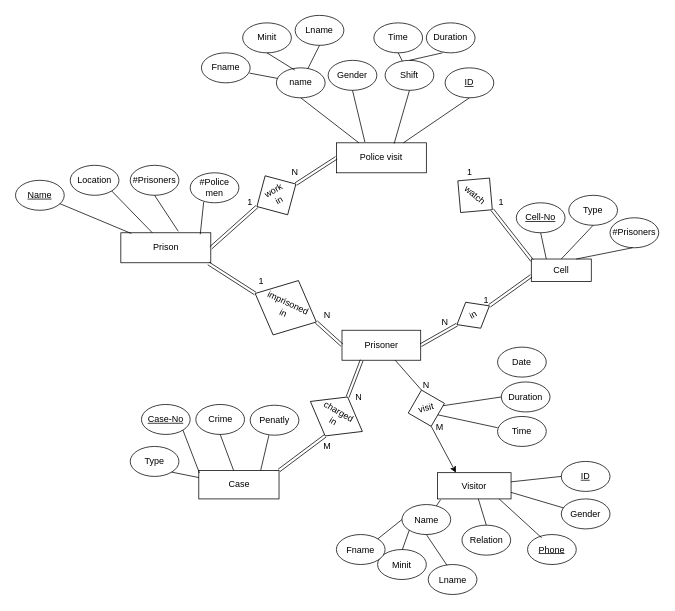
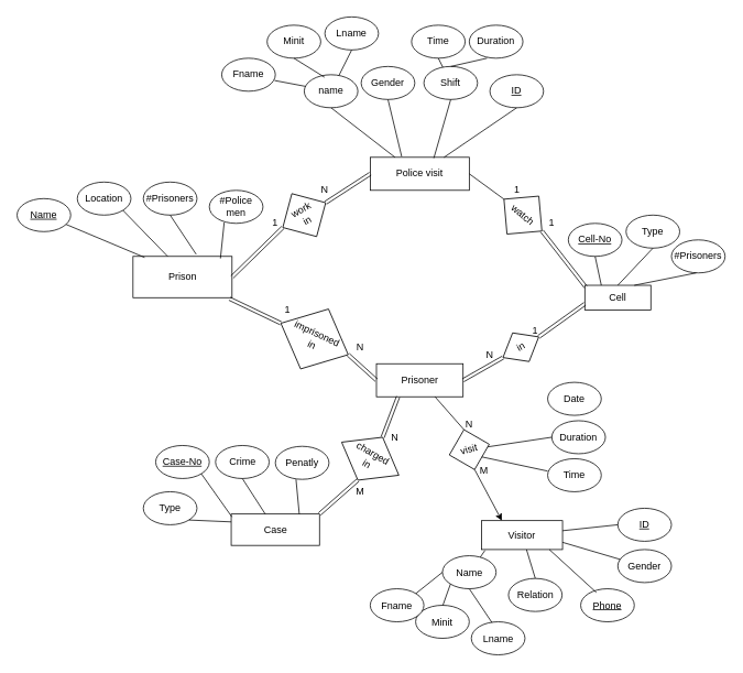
  <mxCell id="0" />
  <mxCell id="1" parent="0" />
  <mxCell id="2" value="Prisoner" style="rounded=0;whiteSpace=wrap;html=1;" vertex="1" parent="1"><mxGeometry x="455.5" y="440" width="105" height="40" as="geometry" /></mxCell>
  <mxCell id="3" value="Cell" style="rounded=0;whiteSpace=wrap;html=1;" vertex="1" parent="1"><mxGeometry x="708" y="345" width="80" height="30" as="geometry" /></mxCell>
  <mxCell id="4" value="Police visit" style="rounded=0;whiteSpace=wrap;html=1;" vertex="1" parent="1"><mxGeometry x="448" y="190" width="120" height="40" as="geometry" /></mxCell>
- <mxCell id="5" value="Prison" style="rounded=0;whiteSpace=wrap;html=1;" vertex="1" parent="1"><mxGeometry x="160.5" y="310" width="120" height="40" as="geometry" /></mxCell>
+ <mxCell id="5" value="Prison" style="rounded=0;whiteSpace=wrap;html=1;" vertex="1" parent="1"><mxGeometry x="160.5" y="310" width="120" height="50" as="geometry" /></mxCell>
  <mxCell id="6" value="Visitor" style="rounded=0;whiteSpace=wrap;html=1;" vertex="1" parent="1"><mxGeometry x="583" y="630" width="98" height="35" as="geometry" /></mxCell>
- <mxCell id="7" value="Case" style="rounded=0;whiteSpace=wrap;html=1;" vertex="1" parent="1"><mxGeometry x="264.5" y="627" width="107" height="38" as="geometry" /></mxCell>
+ <mxCell id="7" value="Case" style="rounded=0;whiteSpace=wrap;html=1;" vertex="1" parent="1"><mxGeometry x="279.5" y="622" width="107" height="38" as="geometry" /></mxCell>
  <mxCell id="8" value="&lt;div&gt;work&lt;/div&gt;&lt;div&gt;in&lt;br&gt;&lt;/div&gt;" style="rhombus;whiteSpace=wrap;html=1;rotation=-30;" vertex="1" parent="1"><mxGeometry x="338" y="230" width="60" height="60" as="geometry" /></mxCell>
  <mxCell id="9" value="watch" style="rhombus;whiteSpace=wrap;html=1;rotation=40;" vertex="1" parent="1"><mxGeometry x="603" y="230" width="60" height="60" as="geometry" /></mxCell>
  <mxCell id="10" value="&lt;div&gt;imprisoned&lt;/div&gt;&lt;div&gt;in&lt;br&gt;&lt;/div&gt;" style="rhombus;whiteSpace=wrap;html=1;rotation=25;" vertex="1" parent="1"><mxGeometry x="335.5" y="370" width="90" height="80" as="geometry" /></mxCell>
  <mxCell id="11" value="in" style="rhombus;whiteSpace=wrap;html=1;rotation=-30;" vertex="1" parent="1"><mxGeometry x="605.5" y="400" width="50" height="40" as="geometry" /></mxCell>
  <mxCell id="12" value="visit" style="rhombus;whiteSpace=wrap;html=1;rotation=-15;" vertex="1" parent="1"><mxGeometry x="543" y="519" width="50" height="50" as="geometry" /></mxCell>
  <mxCell id="13" value="&lt;div&gt;charged &lt;br&gt;&lt;/div&gt;&lt;div&gt;in&lt;br&gt;&lt;/div&gt;" style="rhombus;whiteSpace=wrap;html=1;rotation=30;" vertex="1" parent="1"><mxGeometry x="408" y="525" width="80" height="60" as="geometry" /></mxCell>
  <mxCell id="14" value="" style="shape=link;html=1;exitX=1;exitY=0.5;exitDx=0;exitDy=0;entryX=0;entryY=0.5;entryDx=0;entryDy=0;" edge="1" parent="1" source="8" target="4"><mxGeometry width="50" height="50" relative="1" as="geometry"><mxPoint x="343" y="250" as="sourcePoint" /><mxPoint x="413" y="200" as="targetPoint" /></mxGeometry></mxCell>
  <mxCell id="15" value="" style="shape=link;html=1;entryX=0;entryY=0.5;entryDx=0;entryDy=0;exitX=1;exitY=0.5;exitDx=0;exitDy=0;" edge="1" parent="1" source="5" target="8"><mxGeometry width="50" height="50" relative="1" as="geometry"><mxPoint x="173" y="310" as="sourcePoint" /><mxPoint x="223" y="260" as="targetPoint" /></mxGeometry></mxCell>
  <mxCell id="16" value="" style="shape=link;html=1;exitX=1;exitY=0.5;exitDx=0;exitDy=0;entryX=0.013;entryY=0.067;entryDx=0;entryDy=0;entryPerimeter=0;" edge="1" parent="1" source="9" target="3"><mxGeometry width="50" height="50" relative="1" as="geometry"><mxPoint x="713" y="310" as="sourcePoint" /><mxPoint x="763" y="260" as="targetPoint" /></mxGeometry></mxCell>
+ <mxCell id="17" value="" style="endArrow=none;html=1;exitX=1;exitY=0.5;exitDx=0;exitDy=0;entryX=0;entryY=0.5;entryDx=0;entryDy=0;" edge="1" parent="1" source="4" target="9"><mxGeometry width="50" height="50" relative="1" as="geometry"><mxPoint x="543" y="240" as="sourcePoint" /><mxPoint x="593" y="190" as="targetPoint" /></mxGeometry></mxCell>
  <mxCell id="18" value="" style="shape=link;html=1;entryX=0;entryY=0.75;entryDx=0;entryDy=0;exitX=1;exitY=0.5;exitDx=0;exitDy=0;" edge="1" parent="1" source="11" target="3"><mxGeometry width="50" height="50" relative="1" as="geometry"><mxPoint x="713" y="400" as="sourcePoint" /><mxPoint x="763" y="350" as="targetPoint" /></mxGeometry></mxCell>
  <mxCell id="19" value="" style="shape=link;html=1;exitX=1;exitY=0.5;exitDx=0;exitDy=0;entryX=0;entryY=0.5;entryDx=0;entryDy=0;" edge="1" parent="1" source="2" target="11"><mxGeometry width="50" height="50" relative="1" as="geometry"><mxPoint x="573" y="470" as="sourcePoint" /><mxPoint x="633" y="410" as="targetPoint" /></mxGeometry></mxCell>
  <mxCell id="20" value="" style="shape=link;html=1;entryX=0;entryY=0.5;entryDx=0;entryDy=0;exitX=0.975;exitY=1.025;exitDx=0;exitDy=0;exitPerimeter=0;" edge="1" parent="1" source="5" target="10"><mxGeometry width="50" height="50" relative="1" as="geometry"><mxPoint x="173" y="430" as="sourcePoint" /><mxPoint x="223" y="380" as="targetPoint" /></mxGeometry></mxCell>
  <mxCell id="21" value="" style="shape=link;html=1;entryX=0;entryY=0.5;entryDx=0;entryDy=0;exitX=1;exitY=0.5;exitDx=0;exitDy=0;" edge="1" parent="1" source="10" target="2"><mxGeometry width="50" height="50" relative="1" as="geometry"><mxPoint x="333" y="510" as="sourcePoint" /><mxPoint x="383" y="460" as="targetPoint" /></mxGeometry></mxCell>
  <mxCell id="22" value="" style="endArrow=none;html=1;exitX=0.676;exitY=1;exitDx=0;exitDy=0;exitPerimeter=0;entryX=0.5;entryY=0;entryDx=0;entryDy=0;" edge="1" parent="1" source="2" target="12"><mxGeometry width="50" height="50" relative="1" as="geometry"><mxPoint x="553" y="590" as="sourcePoint" /><mxPoint x="603" y="540" as="targetPoint" /></mxGeometry></mxCell>
  <mxCell id="23" value="" style="endArrow=classic;html=1;entryX=0.25;entryY=0;entryDx=0;entryDy=0;exitX=0.5;exitY=1;exitDx=0;exitDy=0;" edge="1" parent="1" source="12" target="6"><mxGeometry width="50" height="50" relative="1" as="geometry"><mxPoint x="633" y="720" as="sourcePoint" /><mxPoint x="683" y="670" as="targetPoint" /></mxGeometry></mxCell>
  <mxCell id="24" value="" style="shape=link;html=1;exitX=0.5;exitY=0;exitDx=0;exitDy=0;entryX=0.25;entryY=1;entryDx=0;entryDy=0;" edge="1" parent="1" source="13" target="2"><mxGeometry width="50" height="50" relative="1" as="geometry"><mxPoint x="383" y="590" as="sourcePoint" /><mxPoint x="433" y="540" as="targetPoint" /></mxGeometry></mxCell>
  <mxCell id="25" value="" style="shape=link;html=1;exitX=1;exitY=0;exitDx=0;exitDy=0;exitPerimeter=0;entryX=0.5;entryY=1;entryDx=0;entryDy=0;" edge="1" parent="1" source="7" target="13"><mxGeometry width="50" height="50" relative="1" as="geometry"><mxPoint x="243" y="700" as="sourcePoint" /><mxPoint x="293" y="650" as="targetPoint" /></mxGeometry></mxCell>
  <mxCell id="26" value="&lt;u&gt;ID&lt;/u&gt;" style="ellipse;whiteSpace=wrap;html=1;" vertex="1" parent="1"><mxGeometry x="593" y="90" width="65" height="40" as="geometry" /></mxCell>
  <mxCell id="27" value="Fname" style="ellipse;whiteSpace=wrap;html=1;" vertex="1" parent="1"><mxGeometry x="268" y="70" width="65" height="40" as="geometry" /></mxCell>
  <mxCell id="28" value="Time" style="ellipse;whiteSpace=wrap;html=1;" vertex="1" parent="1"><mxGeometry x="498" y="30" width="65" height="40" as="geometry" /></mxCell>
  <mxCell id="29" value="Duration" style="ellipse;whiteSpace=wrap;html=1;" vertex="1" parent="1"><mxGeometry x="568" y="30" width="65" height="40" as="geometry" /></mxCell>
  <mxCell id="30" value="Shift" style="ellipse;whiteSpace=wrap;html=1;" vertex="1" parent="1"><mxGeometry x="513" y="80" width="65" height="40" as="geometry" /></mxCell>
  <mxCell id="31" value="Gender" style="ellipse;whiteSpace=wrap;html=1;" vertex="1" parent="1"><mxGeometry x="437" y="80" width="65" height="40" as="geometry" /></mxCell>
  <mxCell id="32" value="name" style="ellipse;whiteSpace=wrap;html=1;" vertex="1" parent="1"><mxGeometry x="368" y="90" width="65" height="40" as="geometry" /></mxCell>
  <mxCell id="33" value="Lname" style="ellipse;whiteSpace=wrap;html=1;" vertex="1" parent="1"><mxGeometry x="393" y="20" width="65" height="40" as="geometry" /></mxCell>
  <mxCell id="34" value="Minit" style="ellipse;whiteSpace=wrap;html=1;" vertex="1" parent="1"><mxGeometry x="323" y="30" width="65" height="40" as="geometry" /></mxCell>
  <mxCell id="35" value="" style="endArrow=none;html=1;entryX=0.985;entryY=0.675;entryDx=0;entryDy=0;entryPerimeter=0;" edge="1" parent="1" source="32" target="27"><mxGeometry width="50" height="50" relative="1" as="geometry"><mxPoint x="263" y="100" as="sourcePoint" /><mxPoint x="313" y="50" as="targetPoint" /></mxGeometry></mxCell>
  <mxCell id="36" value="" style="endArrow=none;html=1;entryX=0.5;entryY=1;entryDx=0;entryDy=0;exitX=0.377;exitY=0.075;exitDx=0;exitDy=0;exitPerimeter=0;" edge="1" parent="1" source="32" target="34"><mxGeometry width="50" height="50" relative="1" as="geometry"><mxPoint x="333" y="80" as="sourcePoint" /><mxPoint x="383" y="30" as="targetPoint" /></mxGeometry></mxCell>
  <mxCell id="37" value="" style="endArrow=none;html=1;entryX=0.5;entryY=1;entryDx=0;entryDy=0;" edge="1" parent="1" source="32" target="33"><mxGeometry width="50" height="50" relative="1" as="geometry"><mxPoint x="373" y="90" as="sourcePoint" /><mxPoint x="423" y="40" as="targetPoint" /></mxGeometry></mxCell>
  <mxCell id="38" value="" style="endArrow=none;html=1;entryX=0.5;entryY=1;entryDx=0;entryDy=0;entryPerimeter=0;" edge="1" parent="1" source="30" target="28"><mxGeometry width="50" height="50" relative="1" as="geometry"><mxPoint x="463" y="80" as="sourcePoint" /><mxPoint x="513" y="30" as="targetPoint" /></mxGeometry></mxCell>
  <mxCell id="39" value="" style="endArrow=none;html=1;entryX=0.331;entryY=1;entryDx=0;entryDy=0;entryPerimeter=0;exitX=0.5;exitY=0;exitDx=0;exitDy=0;" edge="1" parent="1" source="30" target="29"><mxGeometry width="50" height="50" relative="1" as="geometry"><mxPoint x="563" y="80" as="sourcePoint" /><mxPoint x="613" y="30" as="targetPoint" /></mxGeometry></mxCell>
  <mxCell id="40" value="" style="endArrow=none;html=1;exitX=0.317;exitY=-0.025;exitDx=0;exitDy=0;exitPerimeter=0;entryX=0.5;entryY=1;entryDx=0;entryDy=0;" edge="1" parent="1" source="4" target="31"><mxGeometry width="50" height="50" relative="1" as="geometry"><mxPoint x="423" y="150" as="sourcePoint" /><mxPoint x="473" y="100" as="targetPoint" /></mxGeometry></mxCell>
  <mxCell id="41" value="" style="endArrow=none;html=1;entryX=0.5;entryY=1;entryDx=0;entryDy=0;exitX=0.25;exitY=0;exitDx=0;exitDy=0;" edge="1" parent="1" source="4" target="32"><mxGeometry width="50" height="50" relative="1" as="geometry"><mxPoint x="363" y="140" as="sourcePoint" /><mxPoint x="413" y="90" as="targetPoint" /></mxGeometry></mxCell>
  <mxCell id="42" value="" style="endArrow=none;html=1;entryX=0.5;entryY=1;entryDx=0;entryDy=0;exitX=0.642;exitY=0.025;exitDx=0;exitDy=0;exitPerimeter=0;" edge="1" parent="1" source="4" target="30"><mxGeometry width="50" height="50" relative="1" as="geometry"><mxPoint x="473" y="160" as="sourcePoint" /><mxPoint x="523" y="110" as="targetPoint" /></mxGeometry></mxCell>
  <mxCell id="43" value="" style="endArrow=none;html=1;entryX=0.5;entryY=1;entryDx=0;entryDy=0;" edge="1" parent="1" source="4" target="26"><mxGeometry width="50" height="50" relative="1" as="geometry"><mxPoint x="583" y="160" as="sourcePoint" /><mxPoint x="633" y="110" as="targetPoint" /></mxGeometry></mxCell>
  <mxCell id="44" value="&lt;u&gt;Case-No&lt;/u&gt;" style="ellipse;whiteSpace=wrap;html=1;" vertex="1" parent="1"><mxGeometry x="188" y="539" width="65" height="40" as="geometry" /></mxCell>
  <mxCell id="45" value="&lt;u&gt;ID&lt;/u&gt;" style="ellipse;whiteSpace=wrap;html=1;" vertex="1" parent="1"><mxGeometry x="748" y="615" width="65" height="40" as="geometry" /></mxCell>
  <mxCell id="46" value="Gender" style="ellipse;whiteSpace=wrap;html=1;" vertex="1" parent="1"><mxGeometry x="748" y="665" width="65" height="40" as="geometry" /></mxCell>
  <mxCell id="47" value="&lt;u&gt;Phone&lt;/u&gt;" style="ellipse;whiteSpace=wrap;html=1;" vertex="1" parent="1"><mxGeometry x="703" y="712.5" width="65" height="40" as="geometry" /></mxCell>
  <mxCell id="48" value="#Police men" style="ellipse;whiteSpace=wrap;html=1;" vertex="1" parent="1"><mxGeometry x="253" y="230" width="65" height="40" as="geometry" /></mxCell>
  <mxCell id="49" value="#Prisoners" style="ellipse;whiteSpace=wrap;html=1;" vertex="1" parent="1"><mxGeometry x="173" y="220" width="65" height="40" as="geometry" /></mxCell>
  <mxCell id="50" value="Location" style="ellipse;whiteSpace=wrap;html=1;" vertex="1" parent="1"><mxGeometry x="93" y="220" width="65" height="40" as="geometry" /></mxCell>
  <mxCell id="51" value="&lt;u&gt;Name&lt;/u&gt;" style="ellipse;whiteSpace=wrap;html=1;" vertex="1" parent="1"><mxGeometry x="20" y="240" width="65" height="40" as="geometry" /></mxCell>
  <mxCell id="52" value="&lt;u&gt;Cell-No&lt;/u&gt;" style="ellipse;whiteSpace=wrap;html=1;" vertex="1" parent="1"><mxGeometry x="688" y="270" width="65" height="40" as="geometry" /></mxCell>
  <mxCell id="53" value="Type" style="ellipse;whiteSpace=wrap;html=1;" vertex="1" parent="1"><mxGeometry x="758" y="260" width="65" height="40" as="geometry" /></mxCell>
  <mxCell id="54" value="#Prisoners" style="ellipse;whiteSpace=wrap;html=1;" vertex="1" parent="1"><mxGeometry x="813" y="290" width="65" height="40" as="geometry" /></mxCell>
  <mxCell id="55" value="Crime" style="ellipse;whiteSpace=wrap;html=1;" vertex="1" parent="1"><mxGeometry x="260.5" y="539" width="65" height="40" as="geometry" /></mxCell>
  <mxCell id="56" value="" style="endArrow=none;html=1;exitX=0.5;exitY=0;exitDx=0;exitDy=0;entryX=0.5;entryY=1;entryDx=0;entryDy=0;" edge="1" parent="1" source="3" target="53"><mxGeometry width="50" height="50" relative="1" as="geometry"><mxPoint x="753" y="300" as="sourcePoint" /><mxPoint x="803" y="250" as="targetPoint" /></mxGeometry></mxCell>
  <mxCell id="57" value="" style="endArrow=none;html=1;entryX=0.462;entryY=1;entryDx=0;entryDy=0;entryPerimeter=0;exitX=0.75;exitY=0;exitDx=0;exitDy=0;" edge="1" parent="1" source="3" target="54"><mxGeometry width="50" height="50" relative="1" as="geometry"><mxPoint x="823" y="300" as="sourcePoint" /><mxPoint x="873" y="250" as="targetPoint" /></mxGeometry></mxCell>
  <mxCell id="58" value="" style="endArrow=none;html=1;exitX=0.25;exitY=0;exitDx=0;exitDy=0;entryX=0.5;entryY=1;entryDx=0;entryDy=0;" edge="1" parent="1" source="3" target="52"><mxGeometry width="50" height="50" relative="1" as="geometry"><mxPoint x="733" y="300" as="sourcePoint" /><mxPoint x="783" y="250" as="targetPoint" /></mxGeometry></mxCell>
  <mxCell id="59" value="" style="endArrow=none;html=1;exitX=0.117;exitY=0.025;exitDx=0;exitDy=0;exitPerimeter=0;" edge="1" parent="1" source="5" target="51"><mxGeometry width="50" height="50" relative="1" as="geometry"><mxPoint x="13" y="330" as="sourcePoint" /><mxPoint x="63" y="280" as="targetPoint" /></mxGeometry></mxCell>
  <mxCell id="60" value="" style="endArrow=none;html=1;entryX=1;entryY=1;entryDx=0;entryDy=0;exitX=0.35;exitY=0;exitDx=0;exitDy=0;exitPerimeter=0;" edge="1" parent="1" source="5" target="50"><mxGeometry width="50" height="50" relative="1" as="geometry"><mxPoint x="93" y="310" as="sourcePoint" /><mxPoint x="143" y="260" as="targetPoint" /></mxGeometry></mxCell>
  <mxCell id="61" value="" style="endArrow=none;html=1;entryX=0.5;entryY=1;entryDx=0;entryDy=0;exitX=0.638;exitY=-0.05;exitDx=0;exitDy=0;exitPerimeter=0;" edge="1" parent="1" source="5" target="49"><mxGeometry width="50" height="50" relative="1" as="geometry"><mxPoint x="169" y="310" as="sourcePoint" /><mxPoint x="213" y="270" as="targetPoint" /></mxGeometry></mxCell>
  <mxCell id="62" value="" style="endArrow=none;html=1;exitX=0.883;exitY=0.05;exitDx=0;exitDy=0;exitPerimeter=0;entryX=0.277;entryY=0.975;entryDx=0;entryDy=0;entryPerimeter=0;" edge="1" parent="1" source="5" target="48"><mxGeometry width="50" height="50" relative="1" as="geometry"><mxPoint x="213" y="310" as="sourcePoint" /><mxPoint x="263" y="260" as="targetPoint" /></mxGeometry></mxCell>
  <mxCell id="63" value="Name" style="ellipse;whiteSpace=wrap;html=1;" vertex="1" parent="1"><mxGeometry x="535.5" y="672.5" width="65" height="40" as="geometry" /></mxCell>
  <mxCell id="64" value="Relation" style="ellipse;whiteSpace=wrap;html=1;" vertex="1" parent="1"><mxGeometry x="615.5" y="700" width="65" height="40" as="geometry" /></mxCell>
  <mxCell id="65" value="Minit" style="ellipse;whiteSpace=wrap;html=1;" vertex="1" parent="1"><mxGeometry x="503" y="732.5" width="65" height="40" as="geometry" /></mxCell>
  <mxCell id="66" value="Fname" style="ellipse;whiteSpace=wrap;html=1;" vertex="1" parent="1"><mxGeometry x="448" y="712.5" width="65" height="40" as="geometry" /></mxCell>
  <mxCell id="67" value="Lname" style="ellipse;whiteSpace=wrap;html=1;" vertex="1" parent="1"><mxGeometry x="570.5" y="752.5" width="65" height="40" as="geometry" /></mxCell>
  <mxCell id="68" value="" style="endArrow=none;html=1;exitX=0.385;exitY=0.025;exitDx=0;exitDy=0;exitPerimeter=0;entryX=0.5;entryY=1;entryDx=0;entryDy=0;" edge="1" parent="1" source="67" target="63"><mxGeometry width="50" height="50" relative="1" as="geometry"><mxPoint x="373" y="860" as="sourcePoint" /><mxPoint x="783" y="800" as="targetPoint" /></mxGeometry></mxCell>
  <mxCell id="69" value="" style="endArrow=none;html=1;entryX=0;entryY=0.5;entryDx=0;entryDy=0;" edge="1" parent="1" source="6" target="45"><mxGeometry width="50" height="50" relative="1" as="geometry"><mxPoint x="683" y="635" as="sourcePoint" /><mxPoint x="763" y="640" as="targetPoint" /></mxGeometry></mxCell>
  <mxCell id="70" value="" style="endArrow=none;html=1;entryX=1;entryY=0.75;entryDx=0;entryDy=0;exitX=0.046;exitY=0.3;exitDx=0;exitDy=0;exitPerimeter=0;" edge="1" parent="1" source="46" target="6"><mxGeometry width="50" height="50" relative="1" as="geometry"><mxPoint x="802" y="567" as="sourcePoint" /><mxPoint x="833" y="640" as="targetPoint" /></mxGeometry></mxCell>
  <mxCell id="71" value="" style="endArrow=none;html=1;entryX=0.292;entryY=0.113;entryDx=0;entryDy=0;entryPerimeter=0;exitX=0.837;exitY=1;exitDx=0;exitDy=0;exitPerimeter=0;" edge="1" parent="1" source="6" target="47"><mxGeometry width="50" height="50" relative="1" as="geometry"><mxPoint x="663" y="670" as="sourcePoint" /><mxPoint x="853" y="680" as="targetPoint" /></mxGeometry></mxCell>
  <mxCell id="72" value="" style="endArrow=none;html=1;entryX=0.5;entryY=0;entryDx=0;entryDy=0;" edge="1" parent="1" source="6" target="64"><mxGeometry width="50" height="50" relative="1" as="geometry"><mxPoint x="632" y="660" as="sourcePoint" /><mxPoint x="843" y="750" as="targetPoint" /></mxGeometry></mxCell>
  <mxCell id="73" value="" style="endArrow=none;html=1;entryX=0.041;entryY=1.029;entryDx=0;entryDy=0;entryPerimeter=0;" edge="1" parent="1" source="63" target="6"><mxGeometry width="50" height="50" relative="1" as="geometry"><mxPoint x="713" y="790" as="sourcePoint" /><mxPoint x="763" y="740" as="targetPoint" /></mxGeometry></mxCell>
  <mxCell id="74" value="" style="endArrow=none;html=1;entryX=0;entryY=0.5;entryDx=0;entryDy=0;exitX=1;exitY=0;exitDx=0;exitDy=0;" edge="1" parent="1" source="66" target="63"><mxGeometry width="50" height="50" relative="1" as="geometry"><mxPoint x="703" y="850" as="sourcePoint" /><mxPoint x="753" y="800" as="targetPoint" /></mxGeometry></mxCell>
  <mxCell id="75" value="" style="endArrow=none;html=1;entryX=0;entryY=1;entryDx=0;entryDy=0;exitX=0.508;exitY=0;exitDx=0;exitDy=0;exitPerimeter=0;" edge="1" parent="1" source="65" target="63"><mxGeometry width="50" height="50" relative="1" as="geometry"><mxPoint x="756" y="820" as="sourcePoint" /><mxPoint x="793" y="790" as="targetPoint" /></mxGeometry></mxCell>
  <mxCell id="76" value="Penatly" style="ellipse;whiteSpace=wrap;html=1;" vertex="1" parent="1"><mxGeometry x="333" y="540" width="65" height="40" as="geometry" /></mxCell>
  <mxCell id="77" value="Type" style="ellipse;whiteSpace=wrap;html=1;" vertex="1" parent="1"><mxGeometry x="173" y="595" width="65" height="40" as="geometry" /></mxCell>
  <mxCell id="78" value="" style="endArrow=none;html=1;entryX=1;entryY=1;entryDx=0;entryDy=0;exitX=0;exitY=0.25;exitDx=0;exitDy=0;" edge="1" parent="1" source="7" target="77"><mxGeometry width="50" height="50" relative="1" as="geometry"><mxPoint x="-7" y="940" as="sourcePoint" /><mxPoint x="43" y="890" as="targetPoint" /></mxGeometry></mxCell>
  <mxCell id="79" value="" style="endArrow=none;html=1;entryX=1;entryY=1;entryDx=0;entryDy=0;exitX=0.008;exitY=0.092;exitDx=0;exitDy=0;exitPerimeter=0;" edge="1" parent="1" source="7" target="44"><mxGeometry width="50" height="50" relative="1" as="geometry"><mxPoint x="323" y="620" as="sourcePoint" /><mxPoint x="153" y="650" as="targetPoint" /></mxGeometry></mxCell>
  <mxCell id="80" value="" style="endArrow=none;html=1;entryX=0.5;entryY=1;entryDx=0;entryDy=0;" edge="1" parent="1" source="7" target="55"><mxGeometry width="50" height="50" relative="1" as="geometry"><mxPoint x="163" y="690" as="sourcePoint" /><mxPoint x="213" y="640" as="targetPoint" /></mxGeometry></mxCell>
  <mxCell id="81" value="" style="endArrow=none;html=1;exitX=0.771;exitY=0;exitDx=0;exitDy=0;exitPerimeter=0;entryX=0.385;entryY=1;entryDx=0;entryDy=0;entryPerimeter=0;" edge="1" parent="1" source="7" target="76"><mxGeometry width="50" height="50" relative="1" as="geometry"><mxPoint x="213" y="690" as="sourcePoint" /><mxPoint x="243" y="660" as="targetPoint" /></mxGeometry></mxCell>
  <mxCell id="82" value="N" style="text;html=1;strokeColor=none;fillColor=none;align=center;verticalAlign=middle;whiteSpace=wrap;rounded=0;" vertex="1" parent="1"><mxGeometry x="373" y="220" width="40" height="20" as="geometry" /></mxCell>
  <mxCell id="83" value="1" style="text;html=1;strokeColor=none;fillColor=none;align=center;verticalAlign=middle;whiteSpace=wrap;rounded=0;" vertex="1" parent="1"><mxGeometry x="313" y="260" width="40" height="20" as="geometry" /></mxCell>
  <mxCell id="84" value="1" style="text;html=1;strokeColor=none;fillColor=none;align=center;verticalAlign=middle;whiteSpace=wrap;rounded=0;" vertex="1" parent="1"><mxGeometry x="605.5" y="220" width="40" height="20" as="geometry" /></mxCell>
  <mxCell id="85" value="1" style="text;html=1;strokeColor=none;fillColor=none;align=center;verticalAlign=middle;whiteSpace=wrap;rounded=0;" vertex="1" parent="1"><mxGeometry x="648" y="260" width="40" height="20" as="geometry" /></mxCell>
  <mxCell id="86" value="1" style="text;html=1;strokeColor=none;fillColor=none;align=center;verticalAlign=middle;whiteSpace=wrap;rounded=0;" vertex="1" parent="1"><mxGeometry x="328" y="365" width="40" height="20" as="geometry" /></mxCell>
  <mxCell id="87" value="N" style="text;html=1;strokeColor=none;fillColor=none;align=center;verticalAlign=middle;whiteSpace=wrap;rounded=0;" vertex="1" parent="1"><mxGeometry x="415.5" y="410" width="40" height="20" as="geometry" /></mxCell>
  <mxCell id="88" value="N" style="text;html=1;strokeColor=none;fillColor=none;align=center;verticalAlign=middle;whiteSpace=wrap;rounded=0;" vertex="1" parent="1"><mxGeometry x="573" y="420" width="40" height="20" as="geometry" /></mxCell>
  <mxCell id="89" value="1" style="text;html=1;strokeColor=none;fillColor=none;align=center;verticalAlign=middle;whiteSpace=wrap;rounded=0;" vertex="1" parent="1"><mxGeometry x="628" y="390" width="40" height="20" as="geometry" /></mxCell>
  <mxCell id="90" value="N" style="text;html=1;strokeColor=none;fillColor=none;align=center;verticalAlign=middle;whiteSpace=wrap;rounded=0;" vertex="1" parent="1"><mxGeometry x="458" y="520" width="40" height="20" as="geometry" /></mxCell>
  <mxCell id="91" value="N" style="text;html=1;strokeColor=none;fillColor=none;align=center;verticalAlign=middle;whiteSpace=wrap;rounded=0;" vertex="1" parent="1"><mxGeometry x="548" y="502.5" width="40" height="20" as="geometry" /></mxCell>
  <mxCell id="92" value="M" style="text;html=1;strokeColor=none;fillColor=none;align=center;verticalAlign=middle;whiteSpace=wrap;rounded=0;" vertex="1" parent="1"><mxGeometry x="415.5" y="585" width="40" height="20" as="geometry" /></mxCell>
  <mxCell id="93" value="M" style="text;html=1;strokeColor=none;fillColor=none;align=center;verticalAlign=middle;whiteSpace=wrap;rounded=0;" vertex="1" parent="1"><mxGeometry x="565.5" y="560" width="40" height="20" as="geometry" /></mxCell>
  <mxCell id="94" value="Time" style="ellipse;whiteSpace=wrap;html=1;" vertex="1" parent="1"><mxGeometry x="663" y="555" width="65" height="40" as="geometry" /></mxCell>
  <mxCell id="95" value="Duration" style="ellipse;whiteSpace=wrap;html=1;" vertex="1" parent="1"><mxGeometry x="668" y="509" width="65" height="40" as="geometry" /></mxCell>
  <mxCell id="96" value="Date" style="ellipse;whiteSpace=wrap;html=1;" vertex="1" parent="1"><mxGeometry x="663" y="462.5" width="65" height="40" as="geometry" /></mxCell>
  <mxCell id="97" value="" style="endArrow=none;html=1;entryX=0;entryY=0.5;entryDx=0;entryDy=0;" edge="1" parent="1" source="12" target="95"><mxGeometry width="50" height="50" relative="1" as="geometry"><mxPoint x="593" y="540" as="sourcePoint" /><mxPoint x="673" y="500" as="targetPoint" /></mxGeometry></mxCell>
  <mxCell id="98" value="" style="endArrow=none;html=1;exitX=1;exitY=1;exitDx=0;exitDy=0;" edge="1" parent="1" source="12"><mxGeometry width="50" height="50" relative="1" as="geometry"><mxPoint x="613" y="620" as="sourcePoint" /><mxPoint x="663" y="570" as="targetPoint" /></mxGeometry></mxCell>
